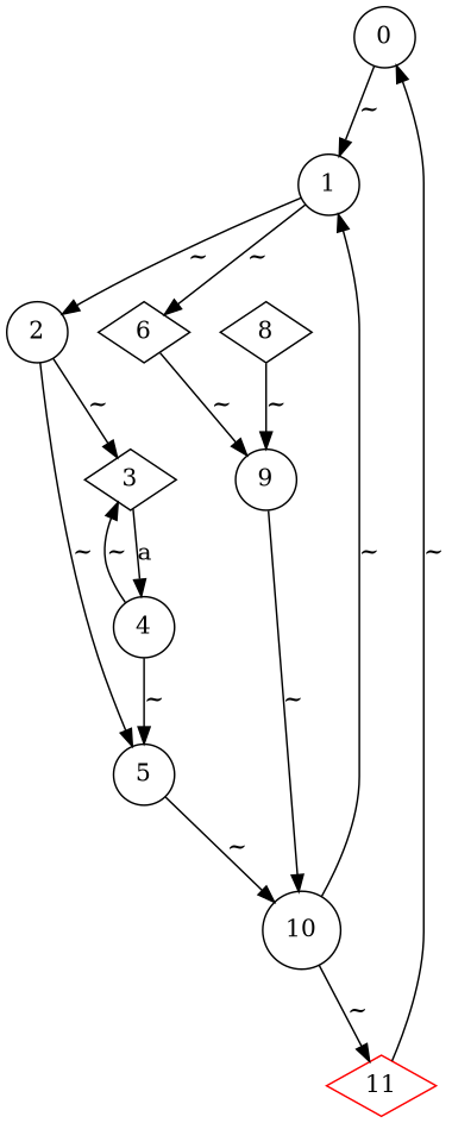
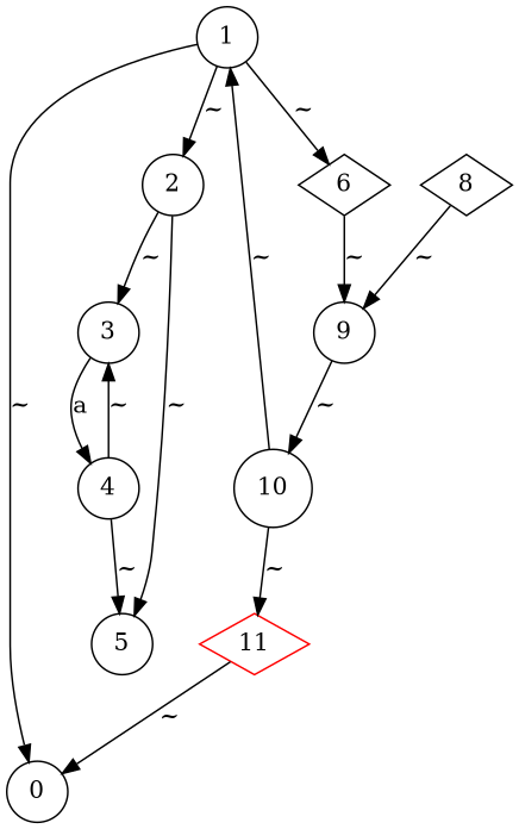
  digraph {
    node [shape=circle]
    n1 [label=0]
    n2 [label=1]
    n3 [label=2]
    n4 [label=6 shape=diamond]
    n5 [color=red label=11 shape=diamond]
-   n6 [label=3 shape=diamond]
+   n6 [label=3]
    n7 [label=5]
    n8 [label=9]
    n9 [label=4]
    n10 [label=10]
    n11 [label=8 shape=diamond]
-   n1 -> n2 [label="~"]
+   n2 -> n1 [label="~"]
    n2 -> n3 [label="~"]
    n2 -> n4 [label="~"]
    n3 -> n6 [label="~"]
    n3 -> n7 [label="~"]
    n4 -> n8 [label="~"]
    n5 -> n1 [label="~"]
    n6 -> n9 [label=a]
-   n7 -> n10 [label="~"]
    n8 -> n10 [label="~"]
    n9 -> n6 [label="~"]
    n9 -> n7 [label="~"]
    n10 -> n2 [label="~"]
    n10 -> n5 [label="~"]
    n11 -> n8 [label="~"]
  }
